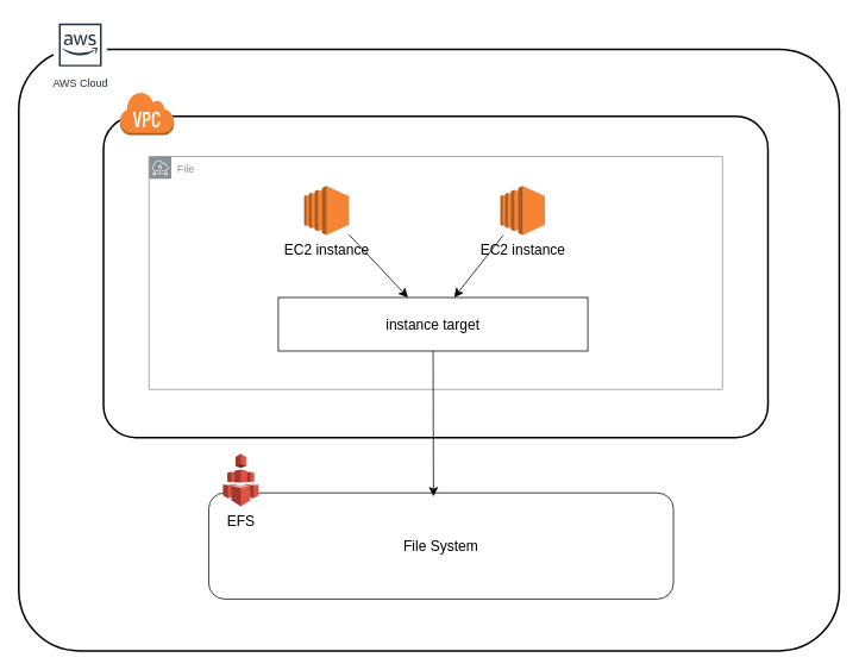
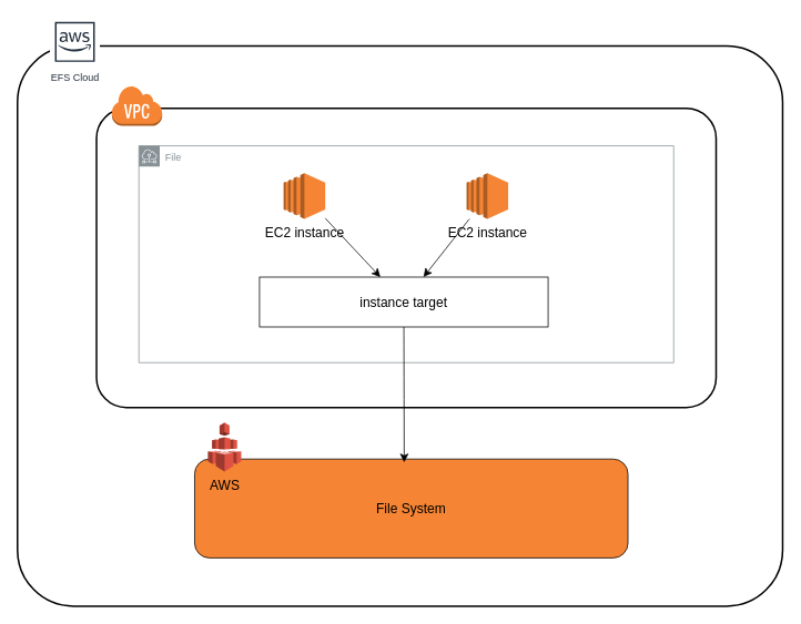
  <mxCell id="0" />
  <mxCell id="1" parent="0" />
  <mxCell id="2" value="" style="rounded=1;arcSize=10;dashed=0;fillColor=none;gradientColor=none;strokeWidth=2;fontSize=16;" vertex="1" parent="1"><mxGeometry x="20" y="55" width="920" height="674" as="geometry" /></mxCell>
- <mxCell id="3" value="File System" style="rounded=1;whiteSpace=wrap;html=1;fontSize=16;" vertex="1" parent="1"><mxGeometry x="233" y="552" width="521" height="119" as="geometry" /></mxCell>
+ <mxCell id="3" value="File System" style="rounded=1;whiteSpace=wrap;html=1;fontSize=16;fillColor=#f58534;" vertex="1" parent="1"><mxGeometry x="233" y="552" width="521" height="119" as="geometry" /></mxCell>
  <mxCell id="4" value="File" style="sketch=0;outlineConnect=0;gradientColor=none;html=1;whiteSpace=wrap;fontSize=12;fontStyle=0;shape=mxgraph.aws4.group;grIcon=mxgraph.aws4.group_subnet;strokeColor=#879196;fillColor=none;verticalAlign=top;align=left;spacingLeft=30;fontColor=#879196;dashed=0;" vertex="1" parent="1"><mxGeometry x="166" y="175" width="643" height="261" as="geometry" /></mxCell>
- <mxCell id="5" value="AWS Cloud" style="sketch=0;outlineConnect=0;fontColor=#232F3E;gradientColor=none;strokeColor=#232F3E;fillColor=#ffffff;dashed=0;verticalLabelPosition=bottom;verticalAlign=top;align=center;html=1;fontSize=12;fontStyle=0;aspect=fixed;shape=mxgraph.aws4.resourceIcon;resIcon=mxgraph.aws4.aws_cloud;" vertex="1" parent="1"><mxGeometry x="59" y="20" width="60" height="60" as="geometry" /></mxCell>
+ <mxCell id="5" value="EFS Cloud" style="sketch=0;outlineConnect=0;fontColor=#232F3E;gradientColor=none;strokeColor=#232F3E;fillColor=#ffffff;dashed=0;verticalLabelPosition=bottom;verticalAlign=top;align=center;html=1;fontSize=12;fontStyle=0;aspect=fixed;shape=mxgraph.aws4.resourceIcon;resIcon=mxgraph.aws4.aws_cloud;" vertex="1" parent="1"><mxGeometry x="59" y="20" width="60" height="60" as="geometry" /></mxCell>
  <mxCell id="6" value="" style="rounded=1;arcSize=10;dashed=0;fillColor=none;gradientColor=none;strokeWidth=2;fontSize=16;" vertex="1" parent="1"><mxGeometry x="115" y="130" width="745" height="360" as="geometry" /></mxCell>
  <mxCell id="7" value="" style="outlineConnect=0;dashed=0;verticalLabelPosition=bottom;verticalAlign=top;align=center;html=1;shape=mxgraph.aws3.virtual_private_cloud;fillColor=#F58534;gradientColor=none;fontSize=16;" vertex="1" parent="1"><mxGeometry x="133" y="102" width="61" height="49" as="geometry" /></mxCell>
  <mxCell id="8" value="" style="edgeStyle=none;curved=1;rounded=0;orthogonalLoop=1;jettySize=auto;html=1;fontSize=12;startSize=8;endSize=8;" edge="1" parent="1" source="9" target="13"><mxGeometry relative="1" as="geometry" /></mxCell>
  <mxCell id="9" value="EC2 instance" style="outlineConnect=0;dashed=0;verticalLabelPosition=bottom;verticalAlign=top;align=center;html=1;shape=mxgraph.aws3.ec2;fillColor=#F58534;gradientColor=none;fontSize=16;" vertex="1" parent="1"><mxGeometry x="340" y="208" width="50" height="55" as="geometry" /></mxCell>
  <mxCell id="10" value="" style="edgeStyle=none;curved=1;rounded=0;orthogonalLoop=1;jettySize=auto;html=1;fontSize=12;startSize=8;endSize=8;" edge="1" parent="1" source="11" target="13"><mxGeometry relative="1" as="geometry" /></mxCell>
  <mxCell id="11" value="EC2 instance" style="outlineConnect=0;dashed=0;verticalLabelPosition=bottom;verticalAlign=top;align=center;html=1;shape=mxgraph.aws3.ec2;fillColor=#F58534;gradientColor=none;fontSize=16;" vertex="1" parent="1"><mxGeometry x="560" y="208" width="50" height="55" as="geometry" /></mxCell>
  <mxCell id="12" value="" style="edgeStyle=none;curved=1;rounded=0;orthogonalLoop=1;jettySize=auto;html=1;fontSize=12;startSize=8;endSize=8;" edge="1" parent="1" source="13"><mxGeometry relative="1" as="geometry"><mxPoint x="485" y="556" as="targetPoint" /></mxGeometry></mxCell>
  <mxCell id="13" value="instance target" style="rounded=0;whiteSpace=wrap;html=1;fontSize=16;" vertex="1" parent="1"><mxGeometry x="311" y="333" width="347" height="60" as="geometry" /></mxCell>
- <mxCell id="14" value="EFS" style="outlineConnect=0;dashed=0;verticalLabelPosition=bottom;verticalAlign=top;align=center;html=1;shape=mxgraph.aws3.efs;fillColor=#E05243;gradientColor=none;fontSize=16;" vertex="1" parent="1"><mxGeometry x="249" y="508" width="40" height="59" as="geometry" /></mxCell>
+ <mxCell id="14" value="AWS" style="outlineConnect=0;dashed=0;verticalLabelPosition=bottom;verticalAlign=top;align=center;html=1;shape=mxgraph.aws3.efs;fillColor=#E05243;gradientColor=none;fontSize=16;" vertex="1" parent="1"><mxGeometry x="249" y="508" width="40" height="59" as="geometry" /></mxCell>
